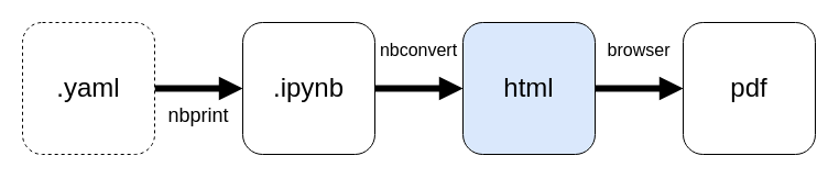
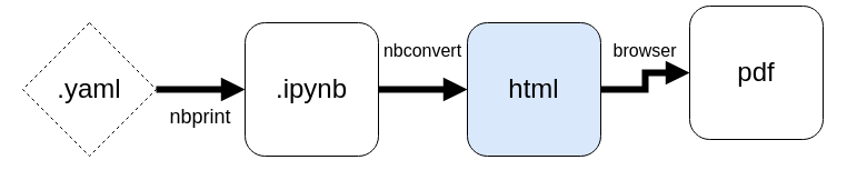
  <mxCell id="0" />
  <mxCell id="1" parent="0" />
  <mxCell id="2" style="edgeStyle=orthogonalEdgeStyle;rounded=0;orthogonalLoop=1;jettySize=auto;html=1;exitX=1;exitY=0.5;exitDx=0;exitDy=0;entryX=0;entryY=0.5;entryDx=0;entryDy=0;strokeWidth=6;endArrow=block;endFill=1;" edge="1" parent="1" source="3" target="5"><mxGeometry relative="1" as="geometry" /></mxCell>
- <mxCell id="3" value=".yaml" style="rounded=1;whiteSpace=wrap;html=1;fontSize=24;dashed=1;" vertex="1" parent="1"><mxGeometry x="20" y="20" width="120" height="120" as="geometry" /></mxCell>
+ <mxCell id="3" value=".yaml" style="rhombus;whiteSpace=wrap;html=1;fontSize=24;dashed=1;" vertex="1" parent="1"><mxGeometry x="20" y="20" width="120" height="120" as="geometry" /></mxCell>
  <mxCell id="4" style="edgeStyle=orthogonalEdgeStyle;rounded=0;orthogonalLoop=1;jettySize=auto;html=1;exitX=1;exitY=0.5;exitDx=0;exitDy=0;entryX=0;entryY=0.5;entryDx=0;entryDy=0;endArrow=block;endFill=1;strokeWidth=6;" edge="1" parent="1" source="5" target="7"><mxGeometry relative="1" as="geometry" /></mxCell>
  <mxCell id="5" value=".ipynb" style="rounded=1;whiteSpace=wrap;html=1;fontSize=24;" vertex="1" parent="1"><mxGeometry x="220" y="20" width="120" height="120" as="geometry" /></mxCell>
  <mxCell id="6" style="edgeStyle=orthogonalEdgeStyle;rounded=0;orthogonalLoop=1;jettySize=auto;html=1;exitX=1;exitY=0.5;exitDx=0;exitDy=0;entryX=0;entryY=0.5;entryDx=0;entryDy=0;endArrow=block;endFill=1;strokeWidth=6;" edge="1" parent="1" source="7" target="8"><mxGeometry relative="1" as="geometry" /></mxCell>
  <mxCell id="7" value="html" style="rounded=1;whiteSpace=wrap;html=1;fontSize=24;fillColor=#dae8fc;" vertex="1" parent="1"><mxGeometry x="420" y="20" width="120" height="120" as="geometry" /></mxCell>
- <mxCell id="8" value="pdf" style="rounded=1;whiteSpace=wrap;html=1;fontSize=24;" vertex="1" parent="1"><mxGeometry x="620" y="20" width="120" height="120" as="geometry" /></mxCell>
+ <mxCell id="8" value="pdf" style="rounded=1;whiteSpace=wrap;html=1;fontSize=24;" vertex="1" parent="1"><mxGeometry x="620" y="5" width="120" height="120" as="geometry" /></mxCell>
  <mxCell id="9" value="nbprint" style="text;html=1;align=center;verticalAlign=middle;whiteSpace=wrap;rounded=0;fontSize=18;" vertex="1" parent="1"><mxGeometry x="150" y="90" width="60" height="30" as="geometry" /></mxCell>
  <mxCell id="10" value="nbconvert" style="text;html=1;align=center;verticalAlign=middle;whiteSpace=wrap;rounded=0;fontSize=16;" vertex="1" parent="1"><mxGeometry x="350" y="30" width="60" height="30" as="geometry" /></mxCell>
  <mxCell id="11" value="browser" style="text;html=1;align=center;verticalAlign=middle;whiteSpace=wrap;rounded=0;fontSize=16;" vertex="1" parent="1"><mxGeometry x="550" y="30" width="60" height="30" as="geometry" /></mxCell>
